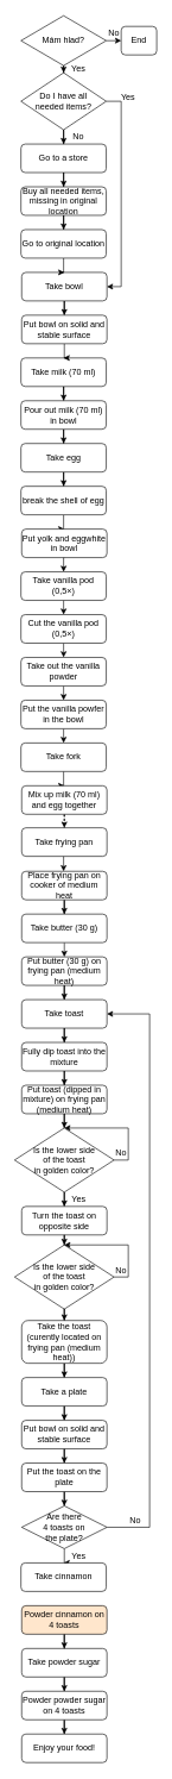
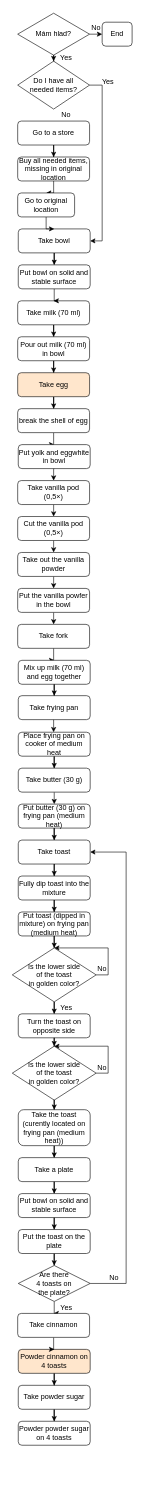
  <mxCell id="0" />
  <mxCell id="1" parent="0" />
  <mxCell id="2" style="edgeStyle=orthogonalEdgeStyle;rounded=0;orthogonalLoop=1;jettySize=auto;html=1;entryX=0.5;entryY=0;entryDx=0;entryDy=0;" edge="1" parent="1" source="3" target="8"><mxGeometry relative="1" as="geometry" /></mxCell>
  <mxCell id="3" value="Take milk (70 ml)" style="rounded=1;whiteSpace=wrap;html=1;fontSize=12;glass=0;strokeWidth=1;shadow=0;" parent="1" vertex="1"><mxGeometry x="29" y="500" width="120" height="40" as="geometry" /></mxCell>
  <mxCell id="4" style="edgeStyle=orthogonalEdgeStyle;rounded=0;orthogonalLoop=1;jettySize=auto;html=1;entryX=0.5;entryY=0;entryDx=0;entryDy=0;" edge="1" parent="1" source="5" target="14"><mxGeometry relative="1" as="geometry" /></mxCell>
- <mxCell id="5" value="Take egg" style="rounded=1;whiteSpace=wrap;html=1;" vertex="1" parent="1"><mxGeometry x="29" y="620" width="120" height="40" as="geometry" /></mxCell>
+ <mxCell id="5" value="Take egg" style="rounded=1;whiteSpace=wrap;html=1;fillColor=#ffe6cc;" vertex="1" parent="1"><mxGeometry x="29" y="620" width="120" height="40" as="geometry" /></mxCell>
  <mxCell id="6" style="edgeStyle=orthogonalEdgeStyle;rounded=0;orthogonalLoop=1;jettySize=auto;html=1;exitX=0.5;exitY=1;exitDx=0;exitDy=0;" edge="1" parent="1" source="5" target="5"><mxGeometry relative="1" as="geometry" /></mxCell>
  <mxCell id="7" style="edgeStyle=orthogonalEdgeStyle;rounded=0;orthogonalLoop=1;jettySize=auto;html=1;entryX=0.5;entryY=0;entryDx=0;entryDy=0;" edge="1" parent="1" source="8" target="5"><mxGeometry relative="1" as="geometry" /></mxCell>
  <mxCell id="8" value="Pour out milk (70 ml) in bowl" style="rounded=1;whiteSpace=wrap;html=1;" vertex="1" parent="1"><mxGeometry x="29" y="560" width="120" height="40" as="geometry" /></mxCell>
  <mxCell id="9" style="edgeStyle=orthogonalEdgeStyle;rounded=0;orthogonalLoop=1;jettySize=auto;html=1;entryX=0.5;entryY=0;entryDx=0;entryDy=0;" edge="1" parent="1" source="10" target="12"><mxGeometry relative="1" as="geometry" /></mxCell>
  <mxCell id="10" value="Take bowl" style="rounded=1;whiteSpace=wrap;html=1;" vertex="1" parent="1"><mxGeometry x="30" y="380" width="120" height="40" as="geometry" /></mxCell>
  <mxCell id="11" style="edgeStyle=orthogonalEdgeStyle;rounded=0;orthogonalLoop=1;jettySize=auto;html=1;entryX=0.5;entryY=0;entryDx=0;entryDy=0;" edge="1" parent="1" source="12" target="3"><mxGeometry relative="1" as="geometry" /></mxCell>
  <mxCell id="12" value="Put bowl on solid and stable surface" style="rounded=1;whiteSpace=wrap;html=1;" vertex="1" parent="1"><mxGeometry x="30" y="440" width="120" height="40" as="geometry" /></mxCell>
  <mxCell id="13" style="edgeStyle=orthogonalEdgeStyle;rounded=0;orthogonalLoop=1;jettySize=auto;html=1;entryX=0.5;entryY=0;entryDx=0;entryDy=0;" edge="1" parent="1" source="14" target="16"><mxGeometry relative="1" as="geometry" /></mxCell>
  <mxCell id="14" value="break the shell of egg" style="rounded=1;whiteSpace=wrap;html=1;" vertex="1" parent="1"><mxGeometry x="29" y="680" width="120" height="40" as="geometry" /></mxCell>
  <mxCell id="15" style="edgeStyle=orthogonalEdgeStyle;rounded=0;orthogonalLoop=1;jettySize=auto;html=1;exitX=0.5;exitY=1;exitDx=0;exitDy=0;entryX=0.5;entryY=0;entryDx=0;entryDy=0;" edge="1" parent="1" source="16" target="30"><mxGeometry relative="1" as="geometry" /></mxCell>
  <mxCell id="16" value="Put yolk and eggwhite in bowl&lt;span style=&quot;color: rgba(0 , 0 , 0 , 0) ; font-family: monospace ; font-size: 0px&quot;&gt;%3CmxGraphModel%3E%3Croot%3E%3CmxCell%20id%3D%220%22%2F%3E%3CmxCell%20id%3D%221%22%20parent%3D%220%22%2F%3E%3CmxCell%20id%3D%222%22%20value%3D%22%22%20style%3D%22rounded%3D1%3BwhiteSpace%3Dwrap%3Bhtml%3D1%3B%22%20vertex%3D%221%22%20parent%3D%221%22%3E%3CmxGeometry%20x%3D%22120%22%20y%3D%22520%22%20width%3D%22120%22%20height%3D%2240%22%20as%3D%22geometry%22%2F%3E%3C%2FmxCell%3E%3C%2Froot%3E%3C%2FmxGraphModel%3E&lt;/span&gt;" style="rounded=1;whiteSpace=wrap;html=1;" vertex="1" parent="1"><mxGeometry x="30" y="740" width="120" height="40" as="geometry" /></mxCell>
  <mxCell id="17" style="edgeStyle=orthogonalEdgeStyle;rounded=0;orthogonalLoop=1;jettySize=auto;html=1;entryX=0.5;entryY=0;entryDx=0;entryDy=0;" edge="1" parent="1" source="18" target="20"><mxGeometry relative="1" as="geometry" /></mxCell>
  <mxCell id="18" value="Take fork" style="rounded=1;whiteSpace=wrap;html=1;" vertex="1" parent="1"><mxGeometry x="29" y="1040" width="120" height="40" as="geometry" /></mxCell>
- <mxCell id="19" style="edgeStyle=orthogonalEdgeStyle;rounded=0;orthogonalLoop=1;jettySize=auto;html=1;entryX=0.5;entryY=0;entryDx=0;entryDy=0;dashed=1;" edge="1" parent="1" source="20" target="24"><mxGeometry relative="1" as="geometry" /></mxCell>
+ <mxCell id="19" style="edgeStyle=orthogonalEdgeStyle;rounded=0;orthogonalLoop=1;jettySize=auto;html=1;entryX=0.5;entryY=0;entryDx=0;entryDy=0;" edge="1" parent="1" source="20" target="24"><mxGeometry relative="1" as="geometry" /></mxCell>
  <mxCell id="20" value="Mix up milk (70 ml) and egg together" style="rounded=1;whiteSpace=wrap;html=1;" vertex="1" parent="1"><mxGeometry x="30" y="1100" width="120" height="40" as="geometry" /></mxCell>
  <mxCell id="21" style="edgeStyle=orthogonalEdgeStyle;rounded=0;orthogonalLoop=1;jettySize=auto;html=1;entryX=0.5;entryY=0;entryDx=0;entryDy=0;" edge="1" parent="1" source="22" target="40"><mxGeometry relative="1" as="geometry" /></mxCell>
  <mxCell id="22" value="Fully dip toast into the mixture" style="rounded=1;whiteSpace=wrap;html=1;" vertex="1" parent="1"><mxGeometry x="30" y="1460" width="120" height="40" as="geometry" /></mxCell>
  <mxCell id="23" style="edgeStyle=orthogonalEdgeStyle;rounded=0;orthogonalLoop=1;jettySize=auto;html=1;entryX=0.5;entryY=0;entryDx=0;entryDy=0;" edge="1" parent="1"><mxGeometry relative="1" as="geometry"><mxPoint x="88" y="1199" as="sourcePoint" /><mxPoint x="89" y="1220" as="targetPoint" /></mxGeometry></mxCell>
  <mxCell id="24" value="Take frying pan" style="rounded=1;whiteSpace=wrap;html=1;" vertex="1" parent="1"><mxGeometry x="30" y="1159" width="120" height="40" as="geometry" /></mxCell>
  <mxCell id="25" style="edgeStyle=orthogonalEdgeStyle;rounded=0;orthogonalLoop=1;jettySize=auto;html=1;entryX=0.5;entryY=0;entryDx=0;entryDy=0;" edge="1" parent="1" source="26" target="28"><mxGeometry relative="1" as="geometry" /></mxCell>
  <mxCell id="26" value="Place frying pan on cooker of medium heat" style="rounded=1;whiteSpace=wrap;html=1;" vertex="1" parent="1"><mxGeometry x="30" y="1220" width="120" height="40" as="geometry" /></mxCell>
  <mxCell id="27" style="edgeStyle=orthogonalEdgeStyle;rounded=0;orthogonalLoop=1;jettySize=auto;html=1;exitX=0.5;exitY=1;exitDx=0;exitDy=0;entryX=0.5;entryY=0;entryDx=0;entryDy=0;" edge="1" parent="1" source="28" target="36"><mxGeometry relative="1" as="geometry" /></mxCell>
  <mxCell id="28" value="Take butter (30 g)" style="rounded=1;whiteSpace=wrap;html=1;" vertex="1" parent="1"><mxGeometry x="30" y="1280" width="120" height="40" as="geometry" /></mxCell>
  <mxCell id="29" style="edgeStyle=orthogonalEdgeStyle;rounded=0;orthogonalLoop=1;jettySize=auto;html=1;exitX=0.5;exitY=1;exitDx=0;exitDy=0;entryX=0.5;entryY=0;entryDx=0;entryDy=0;" edge="1" parent="1" source="30" target="32"><mxGeometry relative="1" as="geometry" /></mxCell>
  <mxCell id="30" value="Take vanilla pod (0,5×)" style="rounded=1;whiteSpace=wrap;html=1;" vertex="1" parent="1"><mxGeometry x="29" y="800" width="120" height="40" as="geometry" /></mxCell>
  <mxCell id="31" style="edgeStyle=orthogonalEdgeStyle;rounded=0;orthogonalLoop=1;jettySize=auto;html=1;exitX=0.5;exitY=1;exitDx=0;exitDy=0;entryX=0.5;entryY=0;entryDx=0;entryDy=0;" edge="1" parent="1" source="32" target="34"><mxGeometry relative="1" as="geometry" /></mxCell>
  <mxCell id="32" value="Cut the vanilla pod (0,5×)" style="rounded=1;whiteSpace=wrap;html=1;" vertex="1" parent="1"><mxGeometry x="29" y="860" width="120" height="40" as="geometry" /></mxCell>
  <mxCell id="33" style="edgeStyle=orthogonalEdgeStyle;rounded=0;orthogonalLoop=1;jettySize=auto;html=1;exitX=0.5;exitY=1;exitDx=0;exitDy=0;entryX=0.5;entryY=0;entryDx=0;entryDy=0;" edge="1" parent="1" source="34" target="38"><mxGeometry relative="1" as="geometry" /></mxCell>
  <mxCell id="34" value="Take out the vanilla powder" style="rounded=1;whiteSpace=wrap;html=1;" vertex="1" parent="1"><mxGeometry x="29" y="920" width="120" height="40" as="geometry" /></mxCell>
  <mxCell id="35" style="edgeStyle=orthogonalEdgeStyle;rounded=0;orthogonalLoop=1;jettySize=auto;html=1;entryX=0.5;entryY=0;entryDx=0;entryDy=0;" edge="1" parent="1" source="36" target="63"><mxGeometry relative="1" as="geometry" /></mxCell>
  <mxCell id="36" value="Put butter (30 g) on frying pan (medium heat)" style="rounded=1;whiteSpace=wrap;html=1;" vertex="1" parent="1"><mxGeometry x="30" y="1340" width="120" height="40" as="geometry" /></mxCell>
  <mxCell id="37" style="edgeStyle=orthogonalEdgeStyle;rounded=0;orthogonalLoop=1;jettySize=auto;html=1;exitX=0.5;exitY=1;exitDx=0;exitDy=0;entryX=0.5;entryY=0;entryDx=0;entryDy=0;" edge="1" parent="1" source="38" target="18"><mxGeometry relative="1" as="geometry" /></mxCell>
  <mxCell id="38" value="Put the vanilla powfer in the bowl" style="rounded=1;whiteSpace=wrap;html=1;" vertex="1" parent="1"><mxGeometry x="29" y="980" width="120" height="40" as="geometry" /></mxCell>
  <mxCell id="39" style="edgeStyle=orthogonalEdgeStyle;rounded=0;orthogonalLoop=1;jettySize=auto;html=1;entryX=0.5;entryY=0;entryDx=0;entryDy=0;" edge="1" parent="1" source="40" target="43"><mxGeometry relative="1" as="geometry" /></mxCell>
  <mxCell id="40" value="Put toast (dipped in mixture) on frying pan (medium heat)" style="rounded=1;whiteSpace=wrap;html=1;" vertex="1" parent="1"><mxGeometry x="30" y="1520" width="120" height="40" as="geometry" /></mxCell>
  <mxCell id="41" style="edgeStyle=orthogonalEdgeStyle;rounded=0;orthogonalLoop=1;jettySize=auto;html=1;entryX=0.5;entryY=0;entryDx=0;entryDy=0;" edge="1" parent="1" source="43" target="46"><mxGeometry relative="1" as="geometry" /></mxCell>
  <mxCell id="42" style="edgeStyle=orthogonalEdgeStyle;rounded=0;orthogonalLoop=1;jettySize=auto;html=1;exitX=1;exitY=0.5;exitDx=0;exitDy=0;" edge="1" parent="1" source="43"><mxGeometry relative="1" as="geometry"><mxPoint x="90" y="1580" as="targetPoint" /><Array as="points"><mxPoint x="180" y="1625" /><mxPoint x="180" y="1580" /></Array></mxGeometry></mxCell>
  <mxCell id="43" value="Is the lower side&lt;br&gt;of the toast &lt;br&gt;in golden color?" style="rhombus;whiteSpace=wrap;html=1;" vertex="1" parent="1"><mxGeometry y="1580" width="140" height="90" as="geometry" x="20" /></mxCell>
  <mxCell id="44" value="No" style="text;html=1;strokeColor=none;fillColor=none;align=center;verticalAlign=middle;whiteSpace=wrap;rounded=0;" vertex="1" parent="1"><mxGeometry x="140" y="1600" width="60" height="30" as="geometry" /></mxCell>
  <mxCell id="45" style="edgeStyle=orthogonalEdgeStyle;rounded=0;orthogonalLoop=1;jettySize=auto;html=1;entryX=0.5;entryY=0;entryDx=0;entryDy=0;" edge="1" parent="1" source="46" target="49"><mxGeometry relative="1" as="geometry" /></mxCell>
  <mxCell id="46" value="Turn the toast on opposite side" style="rounded=1;whiteSpace=wrap;html=1;" vertex="1" parent="1"><mxGeometry x="30" y="1690" width="120" height="40" as="geometry" /></mxCell>
  <mxCell id="47" value="Yes" style="text;html=1;align=center;verticalAlign=middle;resizable=0;points=[];autosize=1;strokeColor=none;fillColor=none;" vertex="1" parent="1"><mxGeometry x="90" y="1670" width="40" height="20" as="geometry" /></mxCell>
  <mxCell id="48" style="edgeStyle=orthogonalEdgeStyle;rounded=0;orthogonalLoop=1;jettySize=auto;html=1;entryX=0.5;entryY=0;entryDx=0;entryDy=0;" edge="1" parent="1" source="49" target="52"><mxGeometry relative="1" as="geometry" /></mxCell>
  <mxCell id="49" value="Is the lower side&lt;br&gt;of the toast &lt;br&gt;in golden color?" style="rhombus;whiteSpace=wrap;html=1;" vertex="1" parent="1"><mxGeometry y="1744" width="140" height="90" as="geometry" x="20" /></mxCell>
  <mxCell id="50" value="No" style="text;html=1;strokeColor=none;fillColor=none;align=center;verticalAlign=middle;whiteSpace=wrap;rounded=0;" vertex="1" parent="1"><mxGeometry x="145" y="1770" width="50" height="20" as="geometry" /></mxCell>
  <mxCell id="51" style="edgeStyle=orthogonalEdgeStyle;rounded=0;orthogonalLoop=1;jettySize=auto;html=1;entryX=0.5;entryY=0;entryDx=0;entryDy=0;" edge="1" parent="1" source="52" target="54"><mxGeometry relative="1" as="geometry" /></mxCell>
  <mxCell id="52" value="Take the toast (curently located on frying pan (medium heat))" style="rounded=1;whiteSpace=wrap;html=1;" vertex="1" parent="1"><mxGeometry x="30" y="1850" width="120" height="60" as="geometry" /></mxCell>
  <mxCell id="53" style="edgeStyle=orthogonalEdgeStyle;rounded=0;orthogonalLoop=1;jettySize=auto;html=1;entryX=0.5;entryY=0;entryDx=0;entryDy=0;" edge="1" parent="1" source="54" target="56"><mxGeometry relative="1" as="geometry" /></mxCell>
  <mxCell id="54" value="Take a plate" style="rounded=1;whiteSpace=wrap;html=1;" vertex="1" parent="1"><mxGeometry x="30" y="1930" width="120" height="40" as="geometry" /></mxCell>
  <mxCell id="55" style="edgeStyle=orthogonalEdgeStyle;rounded=0;orthogonalLoop=1;jettySize=auto;html=1;entryX=0.5;entryY=0;entryDx=0;entryDy=0;" edge="1" parent="1" source="56" target="58"><mxGeometry relative="1" as="geometry" /></mxCell>
  <mxCell id="56" value="Put bowl on solid and stable surface" style="rounded=1;whiteSpace=wrap;html=1;" vertex="1" parent="1"><mxGeometry x="30" y="1990" width="120" height="40" as="geometry" /></mxCell>
  <mxCell id="57" style="edgeStyle=orthogonalEdgeStyle;rounded=0;orthogonalLoop=1;jettySize=auto;html=1;entryX=0.5;entryY=0;entryDx=0;entryDy=0;" edge="1" parent="1" source="58" target="61"><mxGeometry relative="1" as="geometry" /></mxCell>
  <mxCell id="58" value="Put the toast on the plate" style="rounded=1;whiteSpace=wrap;html=1;" vertex="1" parent="1"><mxGeometry x="30" y="2050" width="120" height="40" as="geometry" /></mxCell>
  <mxCell id="59" style="edgeStyle=orthogonalEdgeStyle;rounded=0;orthogonalLoop=1;jettySize=auto;html=1;entryX=1;entryY=0.5;entryDx=0;entryDy=0;exitX=1;exitY=0.5;exitDx=0;exitDy=0;" edge="1" parent="1" source="61" target="63"><mxGeometry relative="1" as="geometry"><mxPoint x="180" y="1470" as="targetPoint" /><Array as="points"><mxPoint x="210" y="2140" /><mxPoint x="210" y="1420" /></Array></mxGeometry></mxCell>
  <mxCell id="60" style="edgeStyle=orthogonalEdgeStyle;rounded=0;orthogonalLoop=1;jettySize=auto;html=1;entryX=0.5;entryY=0;entryDx=0;entryDy=0;" edge="1" parent="1" source="61" target="88"><mxGeometry relative="1" as="geometry" /></mxCell>
  <mxCell id="61" value="Are there &lt;br&gt;4 toasts on&lt;br&gt;the plate?" style="rhombus;whiteSpace=wrap;html=1;" vertex="1" parent="1"><mxGeometry x="30" y="2110" width="120" height="60" as="geometry" /></mxCell>
  <mxCell id="62" style="edgeStyle=orthogonalEdgeStyle;rounded=0;orthogonalLoop=1;jettySize=auto;html=1;" edge="1" parent="1" source="63" target="22"><mxGeometry relative="1" as="geometry" /></mxCell>
  <mxCell id="63" value="Take toast" style="rounded=1;whiteSpace=wrap;html=1;" vertex="1" parent="1"><mxGeometry x="30" y="1400" width="120" height="40" as="geometry" /></mxCell>
  <mxCell id="64" value="No" style="text;html=1;strokeColor=none;fillColor=none;align=center;verticalAlign=middle;whiteSpace=wrap;rounded=0;" vertex="1" parent="1"><mxGeometry x="170" y="2120" width="40" height="20" as="geometry" /></mxCell>
  <mxCell id="65" style="edgeStyle=orthogonalEdgeStyle;rounded=0;orthogonalLoop=1;jettySize=auto;html=1;entryX=0.5;entryY=0;entryDx=0;entryDy=0;" edge="1" parent="1" source="66" target="91"><mxGeometry relative="1" as="geometry" /></mxCell>
  <mxCell id="66" value="Take powder sugar" style="rounded=1;whiteSpace=wrap;html=1;" vertex="1" parent="1"><mxGeometry x="30" y="2310" width="120" height="40" as="geometry" /></mxCell>
  <mxCell id="67" style="edgeStyle=orthogonalEdgeStyle;rounded=0;orthogonalLoop=1;jettySize=auto;html=1;exitX=1;exitY=0.5;exitDx=0;exitDy=0;entryX=0;entryY=0.5;entryDx=0;entryDy=0;" edge="1" parent="1" source="69" target="70"><mxGeometry relative="1" as="geometry" /></mxCell>
  <mxCell id="68" style="edgeStyle=orthogonalEdgeStyle;rounded=0;orthogonalLoop=1;jettySize=auto;html=1;entryX=0.5;entryY=0;entryDx=0;entryDy=0;" edge="1" parent="1" source="69" target="79"><mxGeometry relative="1" as="geometry" /></mxCell>
  <mxCell id="69" value="Mám hlad?" style="rhombus;whiteSpace=wrap;html=1;" vertex="1" parent="1"><mxGeometry x="29" y="20" width="120" height="70" as="geometry" /></mxCell>
  <mxCell id="70" value="End" style="rounded=1;whiteSpace=wrap;html=1;" vertex="1" parent="1"><mxGeometry x="170" y="35" width="50" height="40" as="geometry" /></mxCell>
  <mxCell id="71" value="No" style="text;html=1;strokeColor=none;fillColor=none;align=center;verticalAlign=middle;whiteSpace=wrap;rounded=0;" vertex="1" parent="1"><mxGeometry x="130" y="30" width="60" height="30" as="geometry" /></mxCell>
  <mxCell id="72" style="edgeStyle=orthogonalEdgeStyle;rounded=0;orthogonalLoop=1;jettySize=auto;html=1;entryX=0.5;entryY=0;entryDx=0;entryDy=0;" edge="1" parent="1" source="73" target="83"><mxGeometry relative="1" as="geometry" /></mxCell>
  <mxCell id="73" value="Buy all needed items, missing in original location" style="rounded=1;whiteSpace=wrap;html=1;" vertex="1" parent="1"><mxGeometry x="29" y="260" width="120" height="40" as="geometry" /></mxCell>
  <mxCell id="74" value="Yes" style="text;html=1;strokeColor=none;fillColor=none;align=center;verticalAlign=middle;whiteSpace=wrap;rounded=0;" vertex="1" parent="1"><mxGeometry x="80" y="80" width="60" height="30" as="geometry" /></mxCell>
  <mxCell id="75" style="edgeStyle=orthogonalEdgeStyle;rounded=0;orthogonalLoop=1;jettySize=auto;html=1;entryX=0.5;entryY=0;entryDx=0;entryDy=0;" edge="1" parent="1" source="76" target="73"><mxGeometry relative="1" as="geometry" /></mxCell>
  <mxCell id="76" value="Go to a store" style="rounded=1;whiteSpace=wrap;html=1;" vertex="1" parent="1"><mxGeometry x="29" y="200" width="120" height="40" as="geometry" /></mxCell>
  <mxCell id="77" style="edgeStyle=orthogonalEdgeStyle;rounded=0;orthogonalLoop=1;jettySize=auto;html=1;entryX=1;entryY=0.5;entryDx=0;entryDy=0;" edge="1" parent="1" source="79" target="10"><mxGeometry relative="1" as="geometry"><Array as="points"><mxPoint x="170" y="140" /><mxPoint x="170" y="400" /></Array></mxGeometry></mxCell>
- <mxCell id="78" style="edgeStyle=orthogonalEdgeStyle;rounded=0;orthogonalLoop=1;jettySize=auto;html=1;entryX=0.5;entryY=0;entryDx=0;entryDy=0;" edge="1" parent="1" source="79" target="76"><mxGeometry relative="1" as="geometry" /></mxCell>
  <mxCell id="79" value="Do I have all &lt;br&gt;needed items?" style="rhombus;whiteSpace=wrap;html=1;" vertex="1" parent="1"><mxGeometry x="29" y="100" width="120" height="80" as="geometry" /></mxCell>
  <mxCell id="80" value="Yes" style="text;html=1;strokeColor=none;fillColor=none;align=center;verticalAlign=middle;whiteSpace=wrap;rounded=0;" vertex="1" parent="1"><mxGeometry x="150" y="120" width="60" height="30" as="geometry" /></mxCell>
  <mxCell id="81" value="No" style="text;html=1;strokeColor=none;fillColor=none;align=center;verticalAlign=middle;whiteSpace=wrap;rounded=0;" vertex="1" parent="1"><mxGeometry x="90" y="180" width="40" height="20" as="geometry" /></mxCell>
  <mxCell id="82" style="edgeStyle=orthogonalEdgeStyle;rounded=0;orthogonalLoop=1;jettySize=auto;html=1;entryX=0.5;entryY=0;entryDx=0;entryDy=0;" edge="1" parent="1" source="83" target="10"><mxGeometry relative="1" as="geometry" /></mxCell>
- <mxCell id="83" value="Go to original location" style="rounded=1;whiteSpace=wrap;html=1;" vertex="1" parent="1"><mxGeometry x="29" y="320" width="120" height="40" as="geometry" /></mxCell>
+ <mxCell id="83" value="Go to original location" style="rounded=1;whiteSpace=wrap;html=1;" vertex="1" parent="1"><mxGeometry x="29" y="320" width="95" height="40" as="geometry" /></mxCell>
  <mxCell id="84" style="edgeStyle=orthogonalEdgeStyle;rounded=0;orthogonalLoop=1;jettySize=auto;html=1;exitX=1;exitY=0.5;exitDx=0;exitDy=0;entryX=0.5;entryY=0;entryDx=0;entryDy=0;" edge="1" parent="1" source="49" target="49"><mxGeometry relative="1" as="geometry"><Array as="points"><mxPoint x="180" y="1789" /><mxPoint x="180" y="1744" /></Array></mxGeometry></mxCell>
  <mxCell id="85" style="edgeStyle=orthogonalEdgeStyle;rounded=0;orthogonalLoop=1;jettySize=auto;html=1;entryX=0.5;entryY=0;entryDx=0;entryDy=0;" edge="1" parent="1" source="86" target="66"><mxGeometry relative="1" as="geometry" /></mxCell>
  <mxCell id="86" value="Powder cinnamon on 4 toasts" style="rounded=1;whiteSpace=wrap;html=1;fillColor=#ffe6cc;" vertex="1" parent="1"><mxGeometry x="30" y="2250" width="120" height="40" as="geometry" /></mxCell>
+ <mxCell id="87" style="edgeStyle=orthogonalEdgeStyle;rounded=0;orthogonalLoop=1;jettySize=auto;html=1;entryX=0.5;entryY=0;entryDx=0;entryDy=0;" edge="1" parent="1" source="88" target="86"><mxGeometry relative="1" as="geometry" /></mxCell>
  <mxCell id="88" value="Take cinnamon" style="rounded=1;whiteSpace=wrap;html=1;" vertex="1" parent="1"><mxGeometry x="29" y="2190" width="120" height="40" as="geometry" /></mxCell>
  <mxCell id="89" value="Yes" style="text;html=1;align=center;verticalAlign=middle;resizable=0;points=[];autosize=1;strokeColor=none;fillColor=none;" vertex="1" parent="1"><mxGeometry x="90" y="2170" width="40" height="20" as="geometry" /></mxCell>
- <mxCell id="90" style="edgeStyle=orthogonalEdgeStyle;rounded=0;orthogonalLoop=1;jettySize=auto;html=1;entryX=0.5;entryY=0;entryDx=0;entryDy=0;" edge="1" parent="1" source="91" target="92"><mxGeometry relative="1" as="geometry" /></mxCell>
  <mxCell id="91" value="Powder powder sugar on 4 toasts" style="rounded=1;whiteSpace=wrap;html=1;" vertex="1" parent="1"><mxGeometry x="30" y="2370" width="120" height="40" as="geometry" /></mxCell>
- <mxCell id="92" value="Enjoy your food!" style="rounded=1;whiteSpace=wrap;html=1;" vertex="1" parent="1"><mxGeometry x="30" y="2430" width="120" height="40" as="geometry" /></mxCell>
